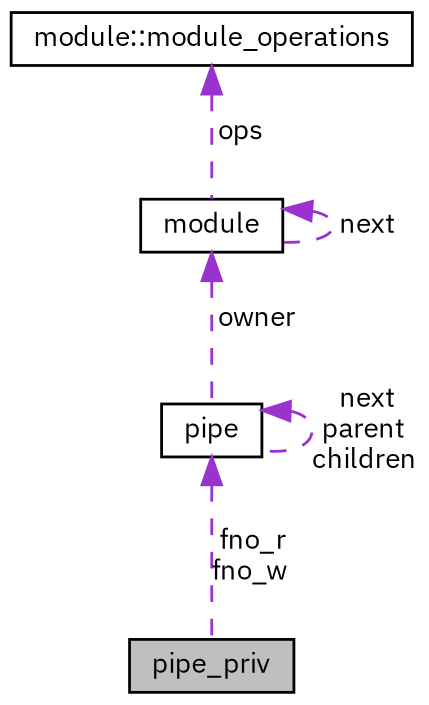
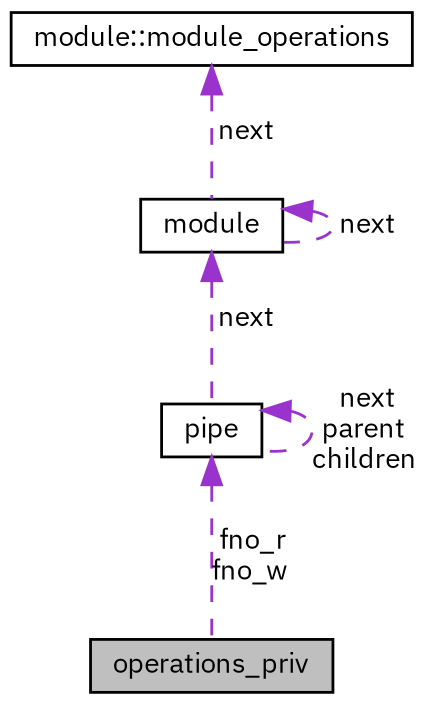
  digraph {
    fontname="IBM Plex Sans"
    node [color=black fillcolor=white fontname="IBM Plex Sans" fontsize=10 shape=record style=filled]
    edge [color=darkorchid3 dir=back fontname="IBM Plex Sans" fontsize=10 labelfontname=Helvetica labelfontsize=10 style=dashed]
-   n1 [fillcolor=grey75 fontcolor=black height=0.2 label=pipe_priv width=0.4]
+   n1 [fillcolor=grey75 fontcolor=black height=0.2 label=operations_priv width=0.4]
    n2 [height=0.2 label=pipe width=0.4]
    n3 [height=0.2 label=module width=0.4]
    n4 [height=0.2 label="module::module_operations" width=0.4]
    n2 -> n1 [label=" fno_r\nfno_w"]
    n2 -> n2 [label=" next\nparent\nchildren"]
-   n3 -> n2 [label=" owner"]
+   n3 -> n2 [label=" next"]
    n3 -> n3 [label=" next"]
-   n4 -> n3 [label=" ops"]
+   n4 -> n3 [label=" next"]
  }
